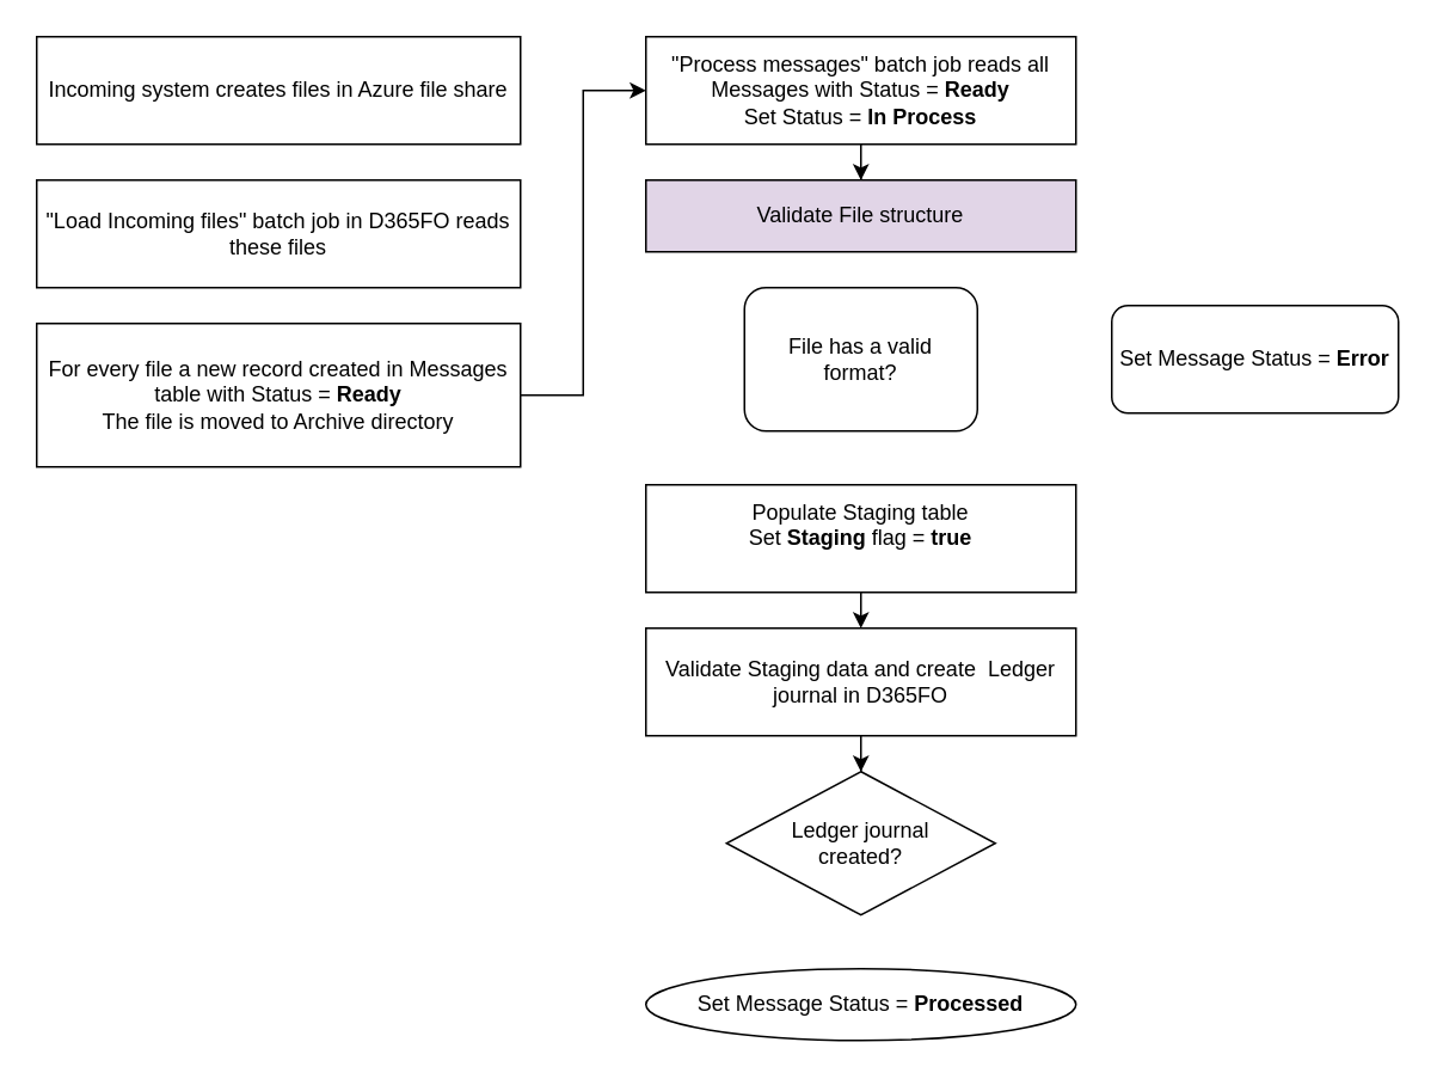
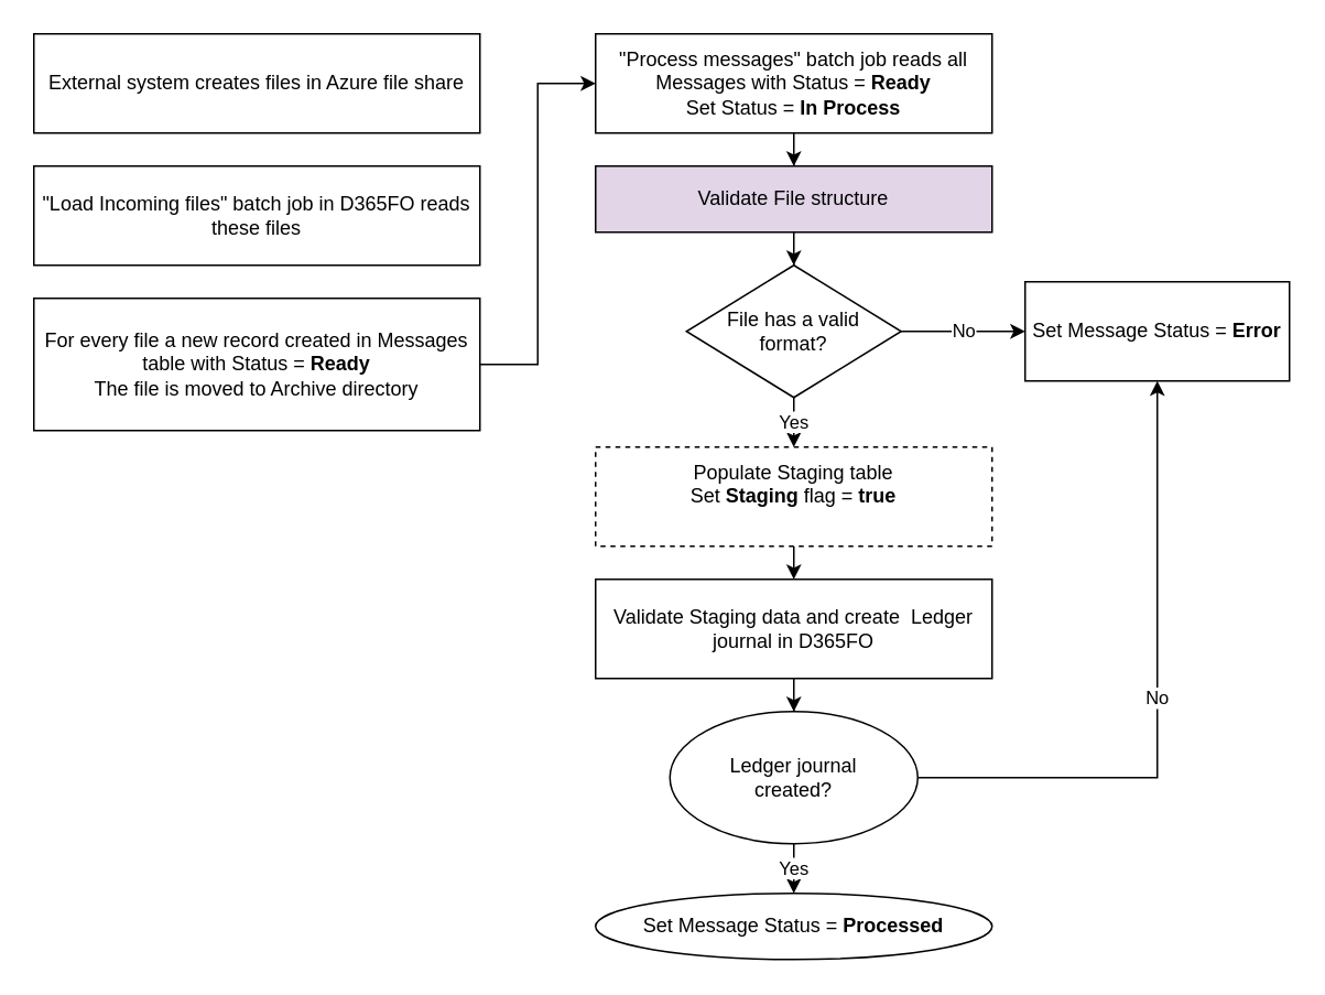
  <mxCell id="0" />
  <mxCell id="1" parent="0" />
- <mxCell id="2" value="Incoming system creates files in Azure file share" style="rounded=0;whiteSpace=wrap;html=1;" parent="1" vertex="1"><mxGeometry x="20" y="20" width="270" height="60" as="geometry" /></mxCell>
- <mxCell id="5" value="&lt;div&gt;File has a valid &lt;br&gt;&lt;/div&gt;&lt;div&gt;format?&lt;/div&gt;" style="whiteSpace=wrap;html=1;rounded=1;" parent="1" vertex="1"><mxGeometry x="415" y="160" width="130" height="80" as="geometry" /></mxCell>
+ <mxCell id="2" value="External system creates files in Azure file share" style="rounded=0;whiteSpace=wrap;html=1;" parent="1" vertex="1"><mxGeometry x="20" y="20" width="270" height="60" as="geometry" /></mxCell>
+ <mxCell id="3" value="Yes" style="edgeStyle=orthogonalEdgeStyle;rounded=0;orthogonalLoop=1;jettySize=auto;html=1;" edge="1" parent="1" source="5" target="14"><mxGeometry relative="1" as="geometry" /></mxCell>
+ <mxCell id="4" value="No" style="edgeStyle=orthogonalEdgeStyle;rounded=0;orthogonalLoop=1;jettySize=auto;html=1;" edge="1" parent="1" source="5" target="21"><mxGeometry relative="1" as="geometry" /></mxCell>
+ <mxCell id="5" value="&lt;div&gt;File has a valid &lt;br&gt;&lt;/div&gt;&lt;div&gt;format?&lt;/div&gt;" style="rhombus;whiteSpace=wrap;html=1;" parent="1" vertex="1"><mxGeometry x="415" y="160" width="130" height="80" as="geometry" /></mxCell>
  <mxCell id="6" value="&quot;Load Incoming files&quot; batch job in D365FO reads these files" style="rounded=0;whiteSpace=wrap;html=1;" vertex="1" parent="1"><mxGeometry x="20" y="100" width="270" height="60" as="geometry" /></mxCell>
  <mxCell id="7" style="edgeStyle=orthogonalEdgeStyle;rounded=0;orthogonalLoop=1;jettySize=auto;html=1;entryX=0;entryY=0.5;entryDx=0;entryDy=0;" edge="1" parent="1" source="8" target="10"><mxGeometry relative="1" as="geometry" /></mxCell>
  <mxCell id="8" value="&lt;div&gt;For every file a new record created in Messages table with Status = &lt;b&gt;Ready&lt;/b&gt;&lt;/div&gt;&lt;div&gt;The file is moved to Archive directory&lt;br&gt;&lt;/div&gt;" style="rounded=0;whiteSpace=wrap;html=1;" vertex="1" parent="1"><mxGeometry x="20" y="180" width="270" height="80" as="geometry" /></mxCell>
  <mxCell id="9" value="" style="edgeStyle=orthogonalEdgeStyle;rounded=0;orthogonalLoop=1;jettySize=auto;html=1;" edge="1" parent="1" source="10" target="12"><mxGeometry relative="1" as="geometry" /></mxCell>
  <mxCell id="10" value="&lt;div&gt;&quot;Process messages&quot; batch job reads all Messages with Status = &lt;b&gt;Ready&lt;/b&gt;&lt;/div&gt;&lt;div&gt;Set Status = &lt;b&gt;In Process&lt;br&gt;&lt;/b&gt;&lt;/div&gt;" style="rounded=0;whiteSpace=wrap;html=1;" vertex="1" parent="1"><mxGeometry x="360" y="20" width="240" height="60" as="geometry" /></mxCell>
+ <mxCell id="11" value="" style="edgeStyle=orthogonalEdgeStyle;rounded=0;orthogonalLoop=1;jettySize=auto;html=1;" edge="1" parent="1" source="12" target="5"><mxGeometry relative="1" as="geometry" /></mxCell>
  <mxCell id="12" value="Validate File structure " style="rounded=0;whiteSpace=wrap;html=1;fillColor=#e1d5e7;" vertex="1" parent="1"><mxGeometry x="360" y="100" width="240" height="40" as="geometry" /></mxCell>
  <mxCell id="13" style="edgeStyle=orthogonalEdgeStyle;rounded=0;orthogonalLoop=1;jettySize=auto;html=1;exitX=0.5;exitY=1;exitDx=0;exitDy=0;entryX=0.5;entryY=0;entryDx=0;entryDy=0;" edge="1" parent="1" source="14" target="16"><mxGeometry relative="1" as="geometry" /></mxCell>
- <mxCell id="14" value="&lt;div&gt;Populate Staging table&lt;/div&gt;&lt;div&gt;Set &lt;b&gt;Staging &lt;/b&gt;flag = &lt;b&gt;true&lt;/b&gt;&lt;br&gt;&lt;/div&gt;&lt;div&gt;&lt;br&gt;&lt;/div&gt;" style="rounded=0;whiteSpace=wrap;html=1;" vertex="1" parent="1"><mxGeometry x="360" y="270" width="240" height="60" as="geometry" /></mxCell>
+ <mxCell id="14" value="&lt;div&gt;Populate Staging table&lt;/div&gt;&lt;div&gt;Set &lt;b&gt;Staging &lt;/b&gt;flag = &lt;b&gt;true&lt;/b&gt;&lt;br&gt;&lt;/div&gt;&lt;div&gt;&lt;br&gt;&lt;/div&gt;" style="rounded=0;whiteSpace=wrap;html=1;dashed=1;" vertex="1" parent="1"><mxGeometry x="360" y="270" width="240" height="60" as="geometry" /></mxCell>
  <mxCell id="15" value="" style="edgeStyle=orthogonalEdgeStyle;rounded=0;orthogonalLoop=1;jettySize=auto;html=1;" edge="1" parent="1" source="16" target="19"><mxGeometry relative="1" as="geometry" /></mxCell>
  <mxCell id="16" value="Validate Staging data and create&amp;nbsp; Ledger journal in D365FO" style="rounded=0;whiteSpace=wrap;html=1;" vertex="1" parent="1"><mxGeometry x="360" y="350" width="240" height="60" as="geometry" /></mxCell>
- <mxCell id="19" value="&lt;div&gt;Ledger journal &lt;br&gt;&lt;/div&gt;&lt;div&gt;created?&lt;/div&gt;" style="rhombus;whiteSpace=wrap;html=1;" vertex="1" parent="1"><mxGeometry x="405" y="430" width="150" height="80" as="geometry" /></mxCell>
+ <mxCell id="17" value="Yes" style="edgeStyle=orthogonalEdgeStyle;rounded=0;orthogonalLoop=1;jettySize=auto;html=1;" edge="1" parent="1" source="19" target="20"><mxGeometry relative="1" as="geometry" /></mxCell>
+ <mxCell id="18" value="No" style="edgeStyle=orthogonalEdgeStyle;rounded=0;orthogonalLoop=1;jettySize=auto;html=1;" edge="1" parent="1" source="19" target="21"><mxGeometry relative="1" as="geometry" /></mxCell>
+ <mxCell id="19" value="&lt;div&gt;Ledger journal &lt;br&gt;&lt;/div&gt;&lt;div&gt;created?&lt;/div&gt;" style="ellipse;whiteSpace=wrap;html=1;" vertex="1" parent="1"><mxGeometry x="405" y="430" width="150" height="80" as="geometry" /></mxCell>
  <mxCell id="20" value="&lt;div&gt;Set Message Status = &lt;b&gt;Processed&lt;br&gt;&lt;/b&gt;&lt;/div&gt;" style="ellipse;whiteSpace=wrap;html=1;" vertex="1" parent="1"><mxGeometry x="360" y="540" width="240" height="40" as="geometry" /></mxCell>
- <mxCell id="21" value="Set Message Status = &lt;b&gt;Error&lt;/b&gt;" style="whiteSpace=wrap;html=1;rounded=1;" vertex="1" parent="1"><mxGeometry x="620" y="170" width="160" height="60" as="geometry" /></mxCell>
+ <mxCell id="21" value="Set Message Status = &lt;b&gt;Error&lt;/b&gt;" style="rounded=0;whiteSpace=wrap;html=1;" vertex="1" parent="1"><mxGeometry x="620" y="170" width="160" height="60" as="geometry" /></mxCell>
